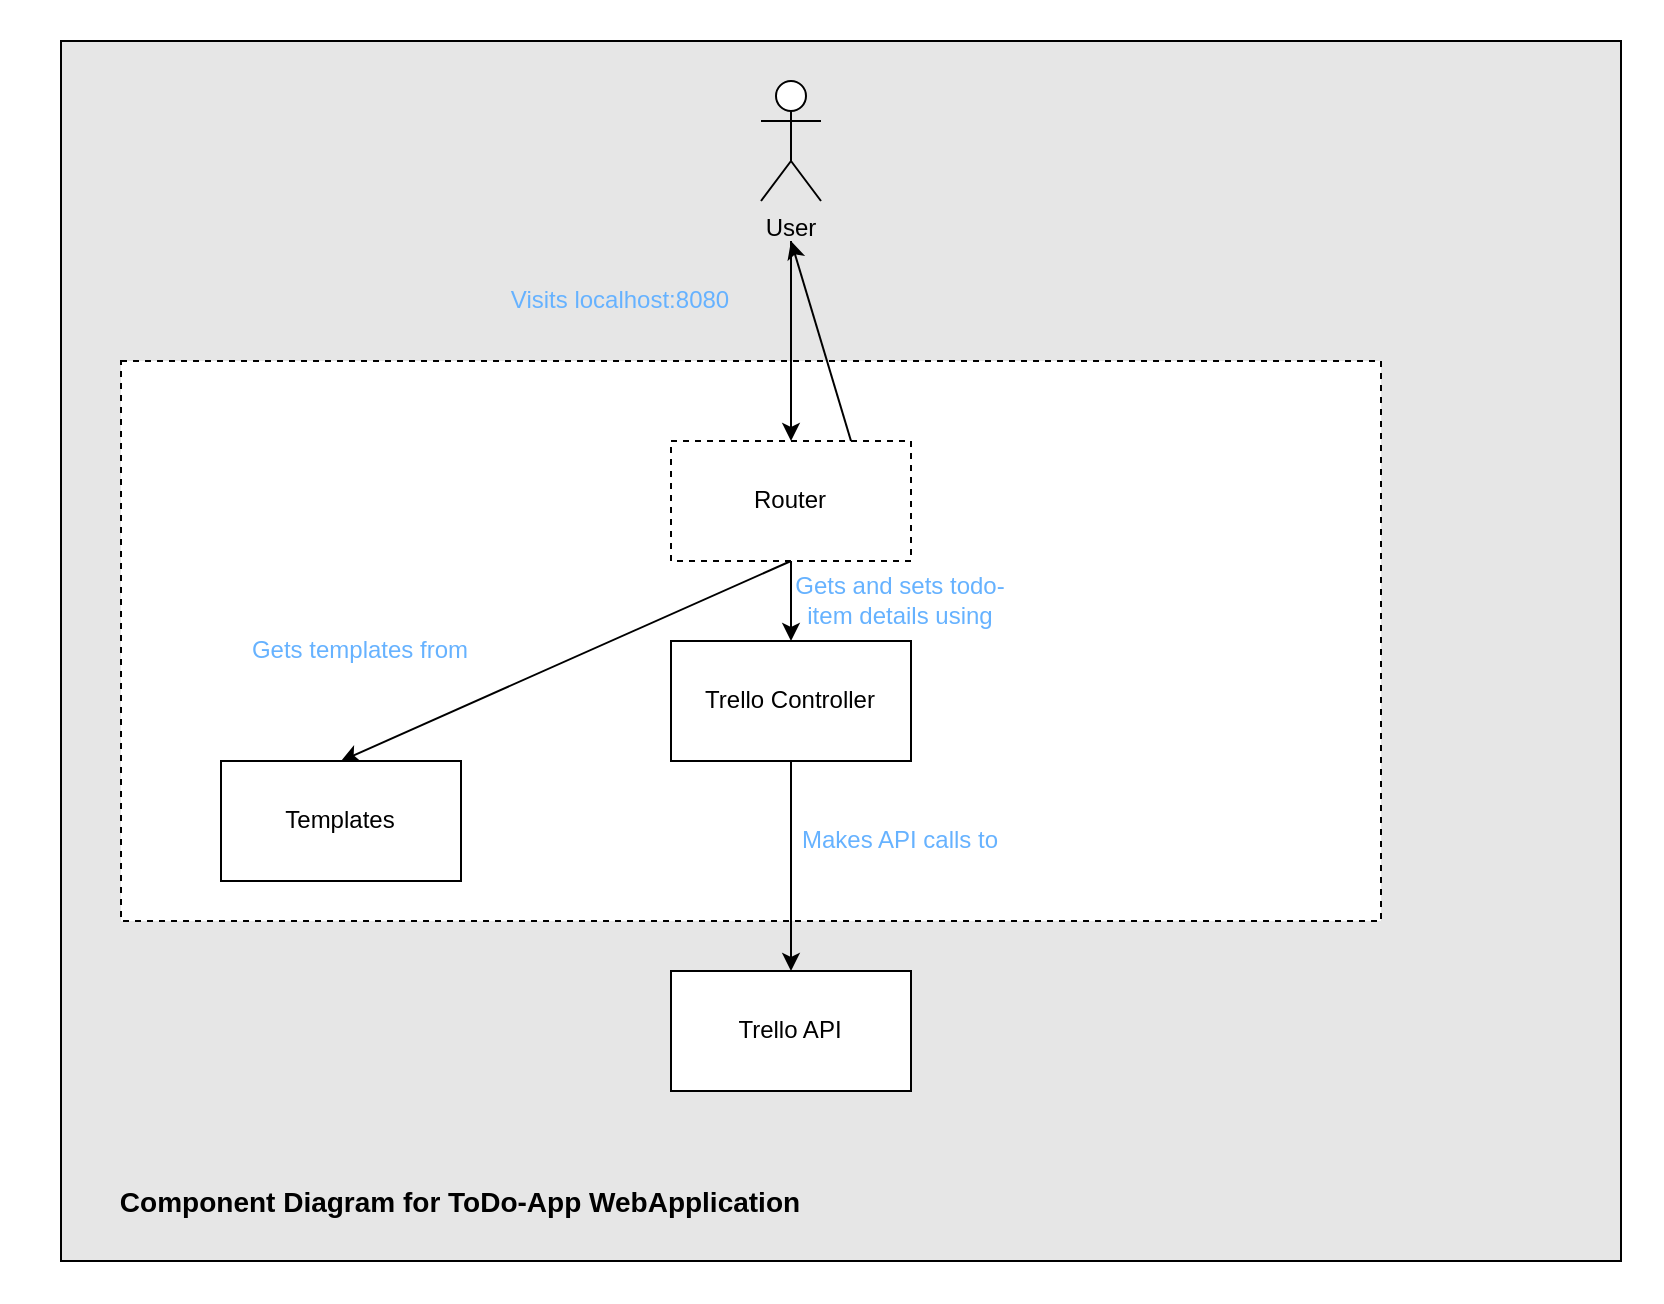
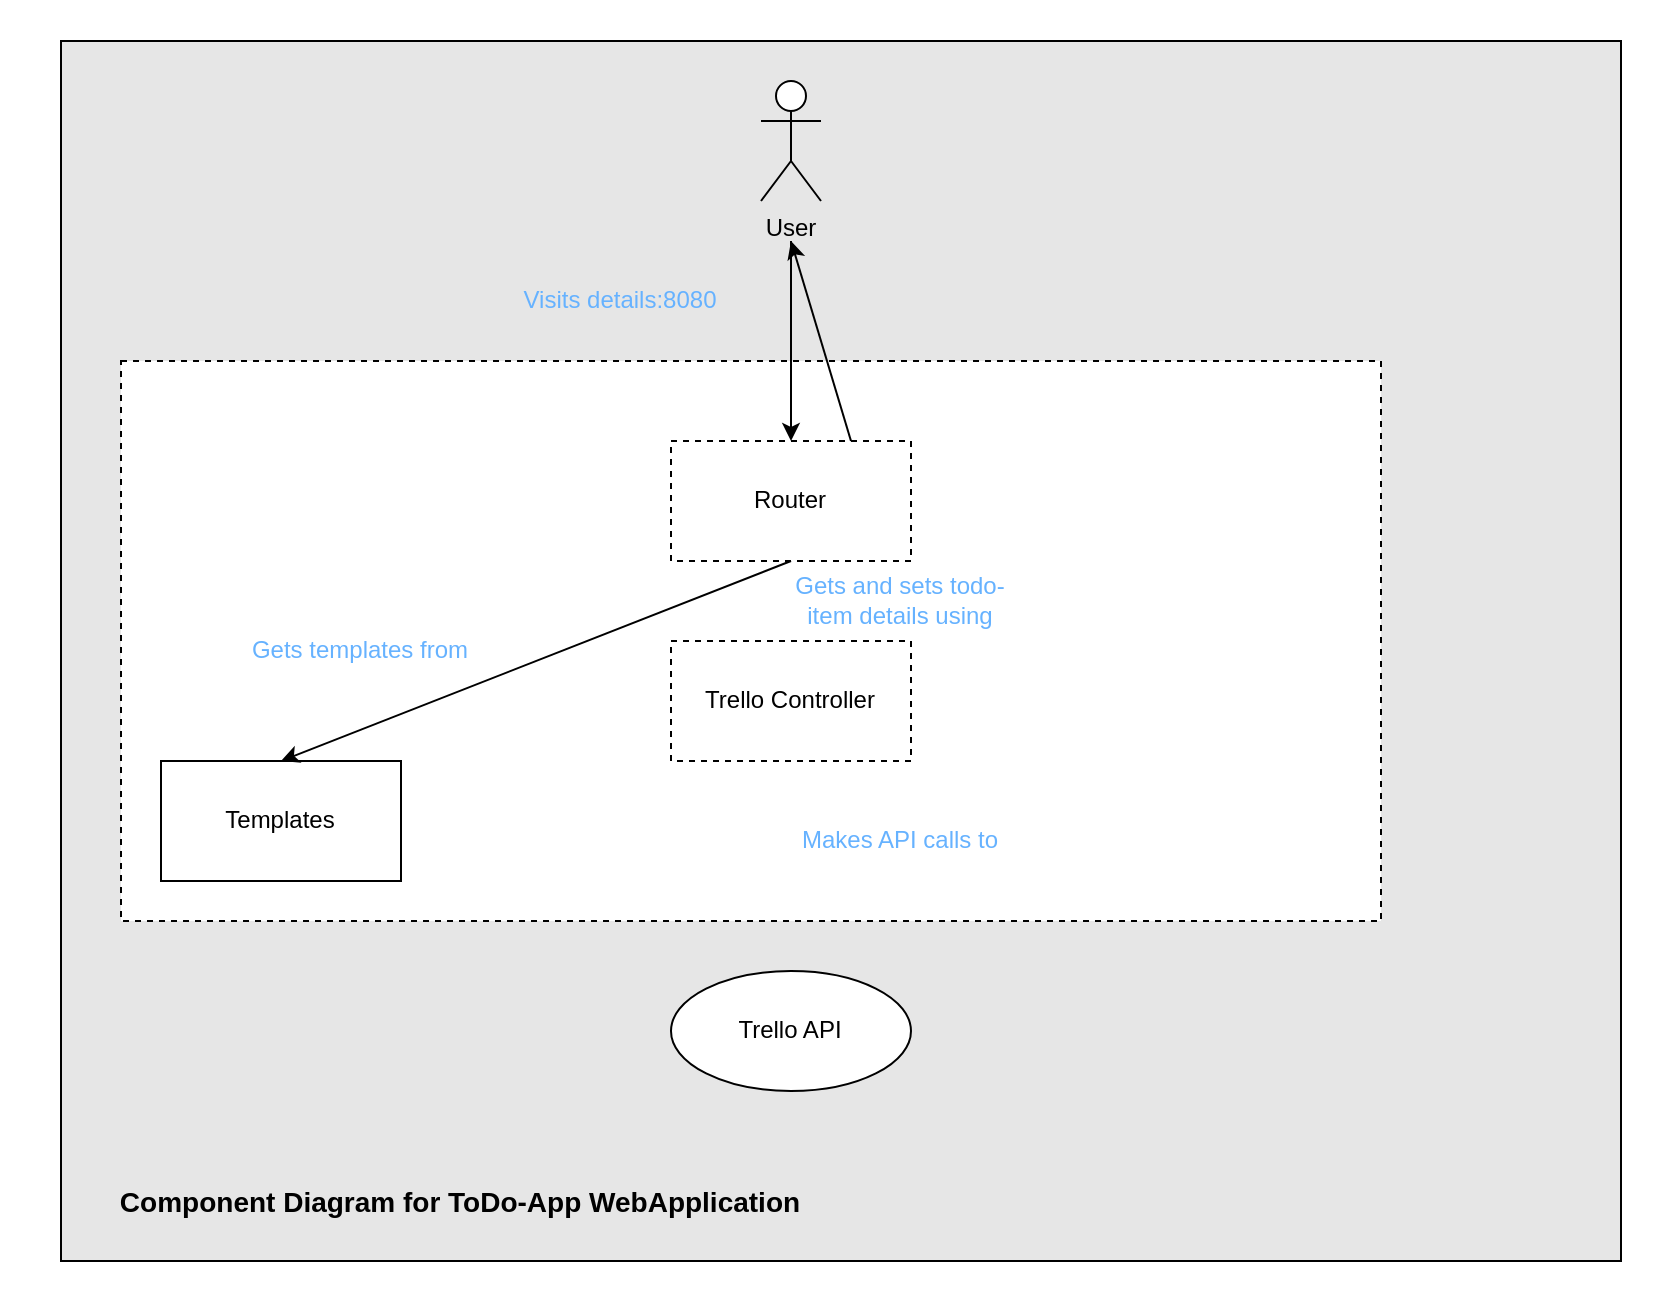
  <mxCell id="0" />
  <mxCell id="1" parent="0" />
  <mxCell id="2" value="" style="rounded=0;whiteSpace=wrap;html=1;fillColor=#E6E6E6;" vertex="1" parent="1"><mxGeometry x="30" y="20" width="780" height="610" as="geometry" /></mxCell>
  <mxCell id="3" value="" style="rounded=0;whiteSpace=wrap;html=1;dashed=1;" vertex="1" parent="1"><mxGeometry x="60" y="180" width="630" height="280" as="geometry" /></mxCell>
  <mxCell id="4" value="Component Diagram for ToDo-App WebApplication" style="text;html=1;strokeColor=none;fillColor=none;align=center;verticalAlign=middle;whiteSpace=wrap;rounded=0;fontStyle=1;fontSize=14;" vertex="1" parent="1"><mxGeometry x="20" y="600" width="420" as="geometry" /></mxCell>
  <mxCell id="5" value="User" style="shape=umlActor;verticalLabelPosition=bottom;verticalAlign=top;html=1;outlineConnect=0;" vertex="1" parent="1"><mxGeometry x="380" y="40" width="30" height="60" as="geometry" /></mxCell>
  <mxCell id="6" value="" style="endArrow=classic;html=1;entryX=0.5;entryY=0;entryDx=0;entryDy=0;" edge="1" parent="1" target="8"><mxGeometry width="50" height="50" relative="1" as="geometry"><mxPoint x="395" y="120" as="sourcePoint" /><mxPoint x="470" y="170" as="targetPoint" /></mxGeometry></mxCell>
- <mxCell id="7" value="Visits localhost:8080" style="text;html=1;strokeColor=none;fillColor=none;align=center;verticalAlign=middle;whiteSpace=wrap;rounded=0;fontColor=#66B2FF;" vertex="1" parent="1"><mxGeometry x="250" y="140" width="120" height="20" as="geometry" /></mxCell>
+ <mxCell id="7" value="Visits details:8080" style="text;html=1;strokeColor=none;fillColor=none;align=center;verticalAlign=middle;whiteSpace=wrap;rounded=0;fontColor=#66B2FF;" vertex="1" parent="1"><mxGeometry x="250" y="140" width="120" height="20" as="geometry" /></mxCell>
  <mxCell id="8" value="Router" style="rounded=0;whiteSpace=wrap;html=1;dashed=1;" vertex="1" parent="1"><mxGeometry x="335" y="220" width="120" height="60" as="geometry" /></mxCell>
- <mxCell id="9" value="Templates" style="rounded=0;whiteSpace=wrap;html=1;" vertex="1" parent="1"><mxGeometry x="110" y="380" width="120" height="60" as="geometry" /></mxCell>
+ <mxCell id="9" value="Templates" style="rounded=0;whiteSpace=wrap;html=1;" vertex="1" parent="1"><mxGeometry x="80" y="380" width="120" height="60" as="geometry" /></mxCell>
  <mxCell id="10" value="" style="endArrow=classic;html=1;entryX=0.5;entryY=0;entryDx=0;entryDy=0;exitX=0.5;exitY=1;exitDx=0;exitDy=0;" edge="1" parent="1" source="8" target="9"><mxGeometry width="50" height="50" relative="1" as="geometry"><mxPoint x="405" y="130" as="sourcePoint" /><mxPoint x="170" y="220" as="targetPoint" /></mxGeometry></mxCell>
  <mxCell id="11" value="Gets templates from" style="text;html=1;strokeColor=none;fillColor=none;align=center;verticalAlign=middle;whiteSpace=wrap;rounded=0;fontColor=#66B2FF;" vertex="1" parent="1"><mxGeometry x="120" y="315" width="120" height="20" as="geometry" /></mxCell>
- <mxCell id="12" value="Trello API" style="rounded=0;whiteSpace=wrap;html=1;" vertex="1" parent="1"><mxGeometry x="335" y="485" width="120" height="60" as="geometry" /></mxCell>
- <mxCell id="13" value="" style="endArrow=classic;html=1;entryX=0.5;entryY=0;entryDx=0;entryDy=0;exitX=0.5;exitY=1;exitDx=0;exitDy=0;" edge="1" parent="1" source="8" target="15"><mxGeometry width="50" height="50" relative="1" as="geometry"><mxPoint x="405" y="290" as="sourcePoint" /><mxPoint x="150" y="390" as="targetPoint" /></mxGeometry></mxCell>
+ <mxCell id="12" value="Trello API" style="ellipse;whiteSpace=wrap;html=1;" vertex="1" parent="1"><mxGeometry x="335" y="485" width="120" height="60" as="geometry" /></mxCell>
  <mxCell id="14" value="Gets and sets todo-item details using" style="text;html=1;strokeColor=none;fillColor=none;align=center;verticalAlign=middle;whiteSpace=wrap;rounded=0;fontColor=#66B2FF;" vertex="1" parent="1"><mxGeometry x="390" y="290" width="120" height="20" as="geometry" /></mxCell>
- <mxCell id="15" value="Trello Controller" style="rounded=0;whiteSpace=wrap;html=1;" vertex="1" parent="1"><mxGeometry x="335" y="320" width="120" height="60" as="geometry" /></mxCell>
- <mxCell id="16" value="" style="endArrow=classic;html=1;entryX=0.5;entryY=0;entryDx=0;entryDy=0;exitX=0.5;exitY=1;exitDx=0;exitDy=0;" edge="1" parent="1" source="15" target="12"><mxGeometry width="50" height="50" relative="1" as="geometry"><mxPoint x="405" y="290" as="sourcePoint" /><mxPoint x="405" y="330" as="targetPoint" /></mxGeometry></mxCell>
+ <mxCell id="15" value="Trello Controller" style="rounded=0;whiteSpace=wrap;html=1;dashed=1;" vertex="1" parent="1"><mxGeometry x="335" y="320" width="120" height="60" as="geometry" /></mxCell>
  <mxCell id="17" value="Makes API calls to" style="text;html=1;strokeColor=none;fillColor=none;align=center;verticalAlign=middle;whiteSpace=wrap;rounded=0;fontColor=#66B2FF;" vertex="1" parent="1"><mxGeometry x="390" y="410" width="120" height="20" as="geometry" /></mxCell>
  <mxCell id="18" value="" style="endArrow=classic;html=1;exitX=0.75;exitY=0;exitDx=0;exitDy=0;" edge="1" parent="1" source="8"><mxGeometry width="50" height="50" relative="1" as="geometry"><mxPoint x="405" y="130" as="sourcePoint" /><mxPoint x="395" y="120" as="targetPoint" /></mxGeometry></mxCell>
